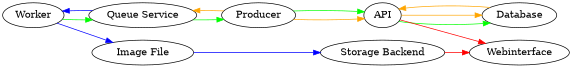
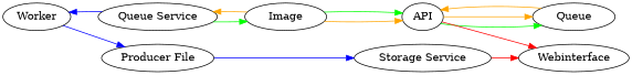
  digraph {
    rankdir=LR
    edge [color=green]
    API
-   Database
+   Database [label=Queue]
    Webinterface
-   Producer
+   Producer [label=Image]
    "Queue Service"
    Worker
-   "Image File"
-   "Storage Backend"
+   "Image File" [label="Producer File"]
+   "Storage Backend" [label="Storage Service"]
    API -> Database
    API -> Database [color=orange]
    API -> Webinterface [color=red]
    Database -> API [color=orange]
    Producer -> API [color=orange]
    Producer -> API
    Producer -> "Queue Service" [color=orange]
    "Queue Service" -> Producer
    "Queue Service" -> Worker [color=blue]
-   Worker -> "Queue Service"
    Worker -> "Image File" [color=blue]
    "Image File" -> "Storage Backend" [color=blue]
    "Storage Backend" -> Webinterface [color=red]
  }
